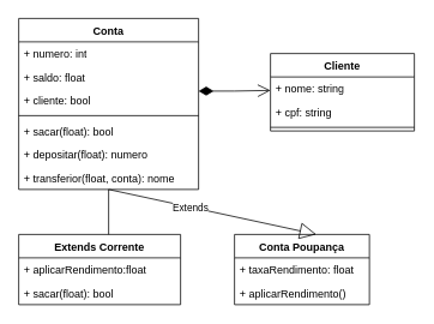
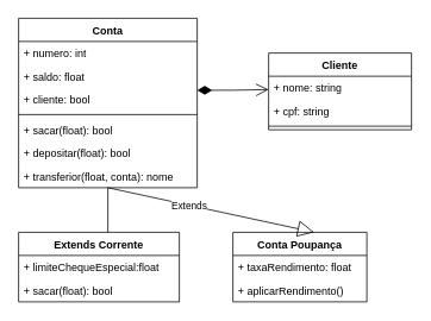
  <mxCell id="0" />
  <mxCell id="1" parent="0" />
  <mxCell id="2" value="Conta" style="swimlane;fontStyle=1;align=center;verticalAlign=top;childLayout=stackLayout;horizontal=1;startSize=26;horizontalStack=0;resizeParent=1;resizeParentMax=0;resizeLast=0;collapsible=1;marginBottom=0;whiteSpace=wrap;html=1;" vertex="1" parent="1"><mxGeometry x="20" y="20" width="200" height="190" as="geometry" /></mxCell>
  <mxCell id="3" value="+ numero: int" style="text;strokeColor=none;fillColor=none;align=left;verticalAlign=top;spacingLeft=4;spacingRight=4;overflow=hidden;rotatable=0;points=[[0,0.5],[1,0.5]];portConstraint=eastwest;whiteSpace=wrap;html=1;" vertex="1" parent="2"><mxGeometry y="26" width="200" height="26" as="geometry" /></mxCell>
  <mxCell id="4" value="+ saldo: float" style="text;strokeColor=none;fillColor=none;align=left;verticalAlign=top;spacingLeft=4;spacingRight=4;overflow=hidden;rotatable=0;points=[[0,0.5],[1,0.5]];portConstraint=eastwest;whiteSpace=wrap;html=1;" vertex="1" parent="2"><mxGeometry y="52" width="200" height="26" as="geometry" /></mxCell>
  <mxCell id="5" value="+ cliente: bool" style="text;strokeColor=none;fillColor=none;align=left;verticalAlign=top;spacingLeft=4;spacingRight=4;overflow=hidden;rotatable=0;points=[[0,0.5],[1,0.5]];portConstraint=eastwest;whiteSpace=wrap;html=1;" vertex="1" parent="2"><mxGeometry y="78" width="200" height="26" as="geometry" /></mxCell>
  <mxCell id="6" value="" style="line;strokeWidth=1;fillColor=none;align=left;verticalAlign=middle;spacingTop=-1;spacingLeft=3;spacingRight=3;rotatable=0;labelPosition=right;points=[];portConstraint=eastwest;strokeColor=inherit;" vertex="1" parent="2"><mxGeometry y="104" width="200" height="8" as="geometry" /></mxCell>
  <mxCell id="7" value="+ sacar(float): bool" style="text;strokeColor=none;fillColor=none;align=left;verticalAlign=top;spacingLeft=4;spacingRight=4;overflow=hidden;rotatable=0;points=[[0,0.5],[1,0.5]];portConstraint=eastwest;whiteSpace=wrap;html=1;" vertex="1" parent="2"><mxGeometry y="112" width="200" height="26" as="geometry" /></mxCell>
- <mxCell id="8" value="+ depositar(float): numero" style="text;strokeColor=none;fillColor=none;align=left;verticalAlign=top;spacingLeft=4;spacingRight=4;overflow=hidden;rotatable=0;points=[[0,0.5],[1,0.5]];portConstraint=eastwest;whiteSpace=wrap;html=1;" vertex="1" parent="2"><mxGeometry y="138" width="200" height="26" as="geometry" /></mxCell>
+ <mxCell id="8" value="+ depositar(float): bool" style="text;strokeColor=none;fillColor=none;align=left;verticalAlign=top;spacingLeft=4;spacingRight=4;overflow=hidden;rotatable=0;points=[[0,0.5],[1,0.5]];portConstraint=eastwest;whiteSpace=wrap;html=1;" vertex="1" parent="2"><mxGeometry y="138" width="200" height="26" as="geometry" /></mxCell>
  <mxCell id="9" value="+ transferior(float, conta): nome" style="text;strokeColor=none;fillColor=none;align=left;verticalAlign=top;spacingLeft=4;spacingRight=4;overflow=hidden;rotatable=0;points=[[0,0.5],[1,0.5]];portConstraint=eastwest;whiteSpace=wrap;html=1;" vertex="1" parent="2"><mxGeometry y="164" width="200" height="26" as="geometry" /></mxCell>
  <mxCell id="10" value="Cliente" style="swimlane;fontStyle=1;align=center;verticalAlign=top;childLayout=stackLayout;horizontal=1;startSize=26;horizontalStack=0;resizeParent=1;resizeParentMax=0;resizeLast=0;collapsible=1;marginBottom=0;whiteSpace=wrap;html=1;" vertex="1" parent="1"><mxGeometry x="300" y="59" width="160" height="86" as="geometry" /></mxCell>
  <mxCell id="11" value="+ nome: string" style="text;strokeColor=none;fillColor=none;align=left;verticalAlign=top;spacingLeft=4;spacingRight=4;overflow=hidden;rotatable=0;points=[[0,0.5],[1,0.5]];portConstraint=eastwest;whiteSpace=wrap;html=1;" vertex="1" parent="10"><mxGeometry y="26" width="160" height="26" as="geometry" /></mxCell>
  <mxCell id="12" value="+ cpf: string" style="text;strokeColor=none;fillColor=none;align=left;verticalAlign=top;spacingLeft=4;spacingRight=4;overflow=hidden;rotatable=0;points=[[0,0.5],[1,0.5]];portConstraint=eastwest;whiteSpace=wrap;html=1;" vertex="1" parent="10"><mxGeometry y="52" width="160" height="26" as="geometry" /></mxCell>
  <mxCell id="13" value="" style="line;strokeWidth=1;fillColor=none;align=left;verticalAlign=middle;spacingTop=-1;spacingLeft=3;spacingRight=3;rotatable=0;labelPosition=right;points=[];portConstraint=eastwest;strokeColor=inherit;" vertex="1" parent="10"><mxGeometry y="78" width="160" height="8" as="geometry" /></mxCell>
  <mxCell id="14" value="" style="endArrow=open;html=1;endSize=12;startArrow=diamondThin;startSize=14;startFill=1;edgeStyle=orthogonalEdgeStyle;align=left;verticalAlign=bottom;rounded=0;entryX=0;entryY=0.577;entryDx=0;entryDy=0;entryPerimeter=0;" edge="1" parent="1" target="11"><mxGeometry x="-1" y="3" relative="1" as="geometry"><mxPoint x="220" y="100.72" as="sourcePoint" /><mxPoint x="290" y="100" as="targetPoint" /><Array as="points"><mxPoint x="260" y="101" /></Array></mxGeometry></mxCell>
  <mxCell id="15" value="Extends Corrente" style="swimlane;fontStyle=1;align=center;verticalAlign=top;childLayout=stackLayout;horizontal=1;startSize=26;horizontalStack=0;resizeParent=1;resizeParentMax=0;resizeLast=0;collapsible=1;marginBottom=0;whiteSpace=wrap;html=1;" vertex="1" parent="1"><mxGeometry x="20" y="260" width="180" height="78" as="geometry" /></mxCell>
- <mxCell id="16" value="+ aplicarRendimento:float" style="text;strokeColor=none;fillColor=none;align=left;verticalAlign=top;spacingLeft=4;spacingRight=4;overflow=hidden;rotatable=0;points=[[0,0.5],[1,0.5]];portConstraint=eastwest;whiteSpace=wrap;html=1;" vertex="1" parent="15"><mxGeometry y="26" width="180" height="26" as="geometry" /></mxCell>
+ <mxCell id="16" value="+ limiteChequeEspecial:float" style="text;strokeColor=none;fillColor=none;align=left;verticalAlign=top;spacingLeft=4;spacingRight=4;overflow=hidden;rotatable=0;points=[[0,0.5],[1,0.5]];portConstraint=eastwest;whiteSpace=wrap;html=1;" vertex="1" parent="15"><mxGeometry y="26" width="180" height="26" as="geometry" /></mxCell>
  <mxCell id="17" value="+ sacar(float): bool" style="text;strokeColor=none;fillColor=none;align=left;verticalAlign=top;spacingLeft=4;spacingRight=4;overflow=hidden;rotatable=0;points=[[0,0.5],[1,0.5]];portConstraint=eastwest;whiteSpace=wrap;html=1;" vertex="1" parent="15"><mxGeometry y="52" width="180" height="26" as="geometry" /></mxCell>
  <mxCell id="18" value="Conta Poupança" style="swimlane;fontStyle=1;align=center;verticalAlign=top;childLayout=stackLayout;horizontal=1;startSize=26;horizontalStack=0;resizeParent=1;resizeParentMax=0;resizeLast=0;collapsible=1;marginBottom=0;whiteSpace=wrap;html=1;" vertex="1" parent="1"><mxGeometry x="260" y="260" width="150" height="78" as="geometry" /></mxCell>
  <mxCell id="19" value="+ taxaRendimento: float" style="text;strokeColor=none;fillColor=none;align=left;verticalAlign=top;spacingLeft=4;spacingRight=4;overflow=hidden;rotatable=0;points=[[0,0.5],[1,0.5]];portConstraint=eastwest;whiteSpace=wrap;html=1;" vertex="1" parent="18"><mxGeometry y="26" width="150" height="26" as="geometry" /></mxCell>
  <mxCell id="20" value="+ aplicarRendimento()" style="text;strokeColor=none;fillColor=none;align=left;verticalAlign=top;spacingLeft=4;spacingRight=4;overflow=hidden;rotatable=0;points=[[0,0.5],[1,0.5]];portConstraint=eastwest;whiteSpace=wrap;html=1;" vertex="1" parent="18"><mxGeometry y="52" width="150" height="26" as="geometry" /></mxCell>
  <mxCell id="21" value="Extends" style="endArrow=block;endSize=16;endFill=0;html=1;rounded=0;entryX=0.606;entryY=-0.001;entryDx=0;entryDy=0;entryPerimeter=0;" edge="1" parent="1" target="18"><mxGeometry width="160" relative="1" as="geometry"><mxPoint x="120" y="260" as="sourcePoint" /><mxPoint x="340" y="280" as="targetPoint" /><Array as="points"><mxPoint x="120" y="210" /></Array></mxGeometry></mxCell>
